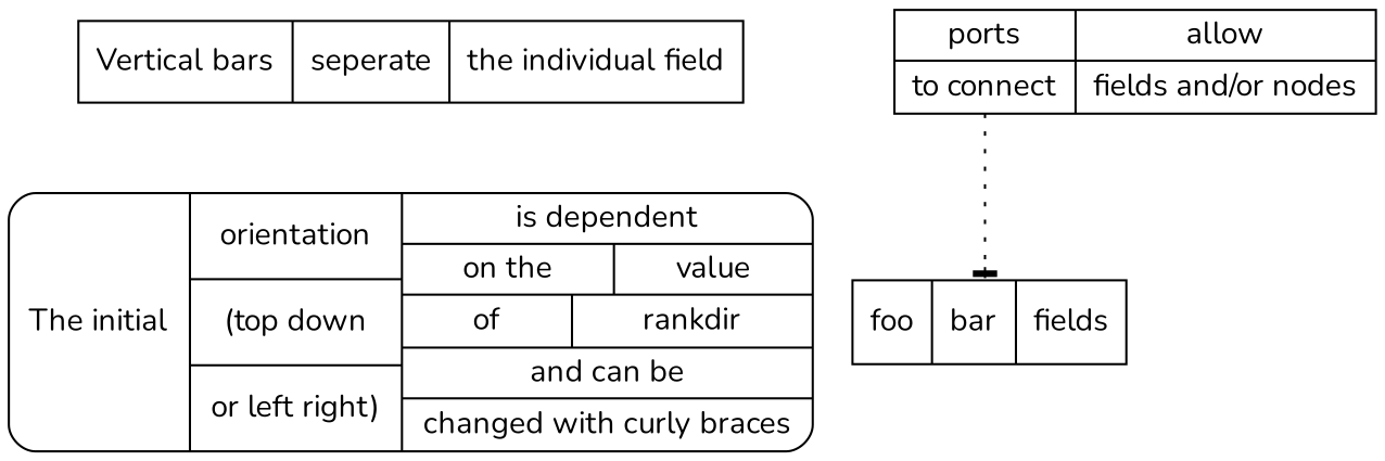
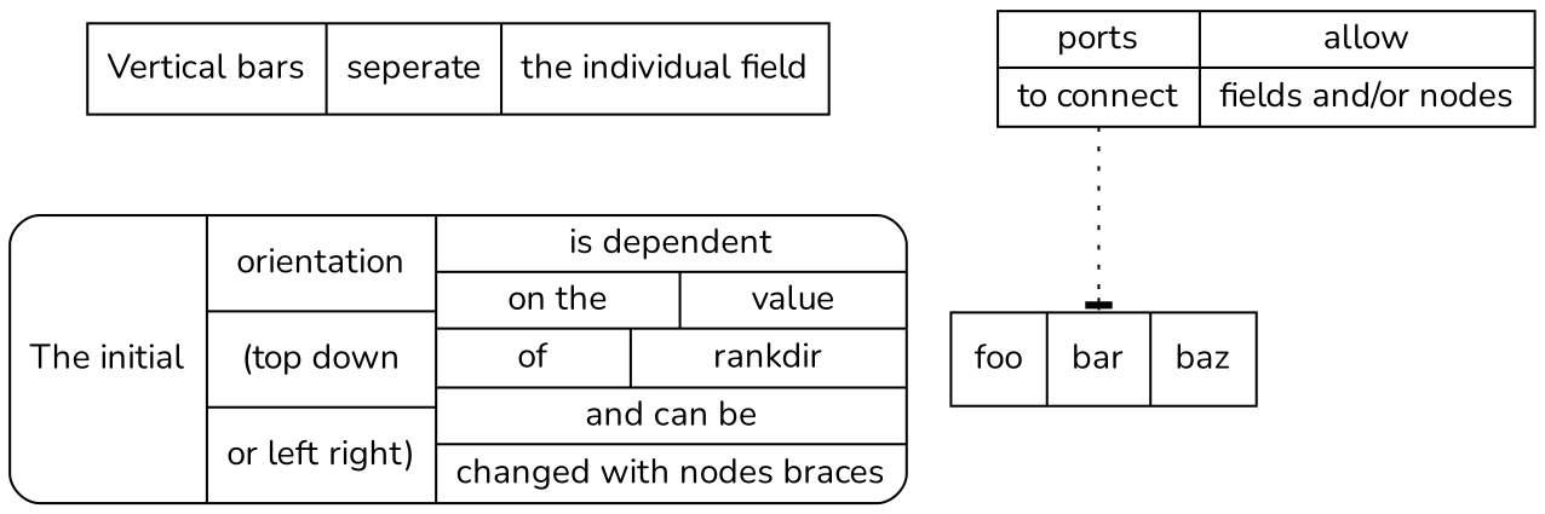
  digraph {
    fontname=Nunito
    node [fontname=Nunito shape=record]
    edge [fontname=Nunito]
    n1 [label="Vertical bars|seperate|the individual field"]
-   n2 [label="The initial|{orientation|(top down|or left right)}|{is dependent|{on the|value}|{of|rankdir}|and can be|changed with curly braces}}" style=rounded]
+   n2 [label="The initial|{orientation|(top down|or left right)}|{is dependent|{on the|value}|{of|rankdir}|and can be|changed with nodes braces}}" style=rounded]
    n3 [label="{ports|<from_2>to connect}|{allow|<to_1>fields and/or nodes}"]
-   n4 [label="foo|<to_2>bar|fields}"]
+   n4 [label="foo|<to_2>bar|baz}"]
    n1 -> n2 [style=invis]
    n3 -> n4 [arrowhead=tee headport=to_2 style=dotted tailport=from_2]
  }
